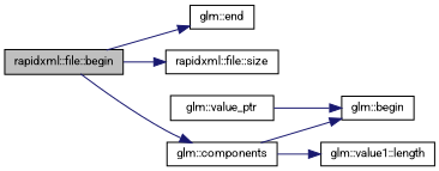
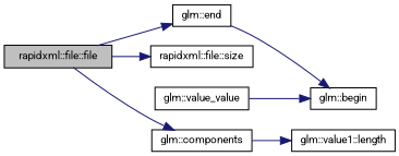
  digraph {
    fontname=Roboto
    rankdir=LR
    node [color=black fillcolor=white fontname=Roboto fontsize=10 shape=record style=filled]
    edge [color=midnightblue fontname=Roboto fontsize=10 labelfontname=Helvetica labelfontsize=10 style=solid]
-   n1 [fillcolor=grey75 fontcolor=black height=0.2 label="rapidxml::file::begin" width=0.4]
+   n1 [fillcolor=grey75 fontcolor=black height=0.2 label="rapidxml::file::file" width=0.4]
    n2 [height=0.2 label="glm::end" width=0.4]
    n3 [height=0.2 label="rapidxml::file::size" width=0.4]
    n4 [height=0.2 label="glm::components" width=0.4]
    n5 [height=0.2 label="glm::begin" width=0.4]
    n6 [height=0.2 label="glm::value1::length" width=0.4]
-   n7 [height=0.2 label="glm::value_ptr" width=0.4]
+   n7 [height=0.2 label="glm::value_value" width=0.4]
    n1 -> n2
    n1 -> n3
    n1 -> n4
-   n4 -> n5
+   n2 -> n5
    n4 -> n6
    n7 -> n5
  }
